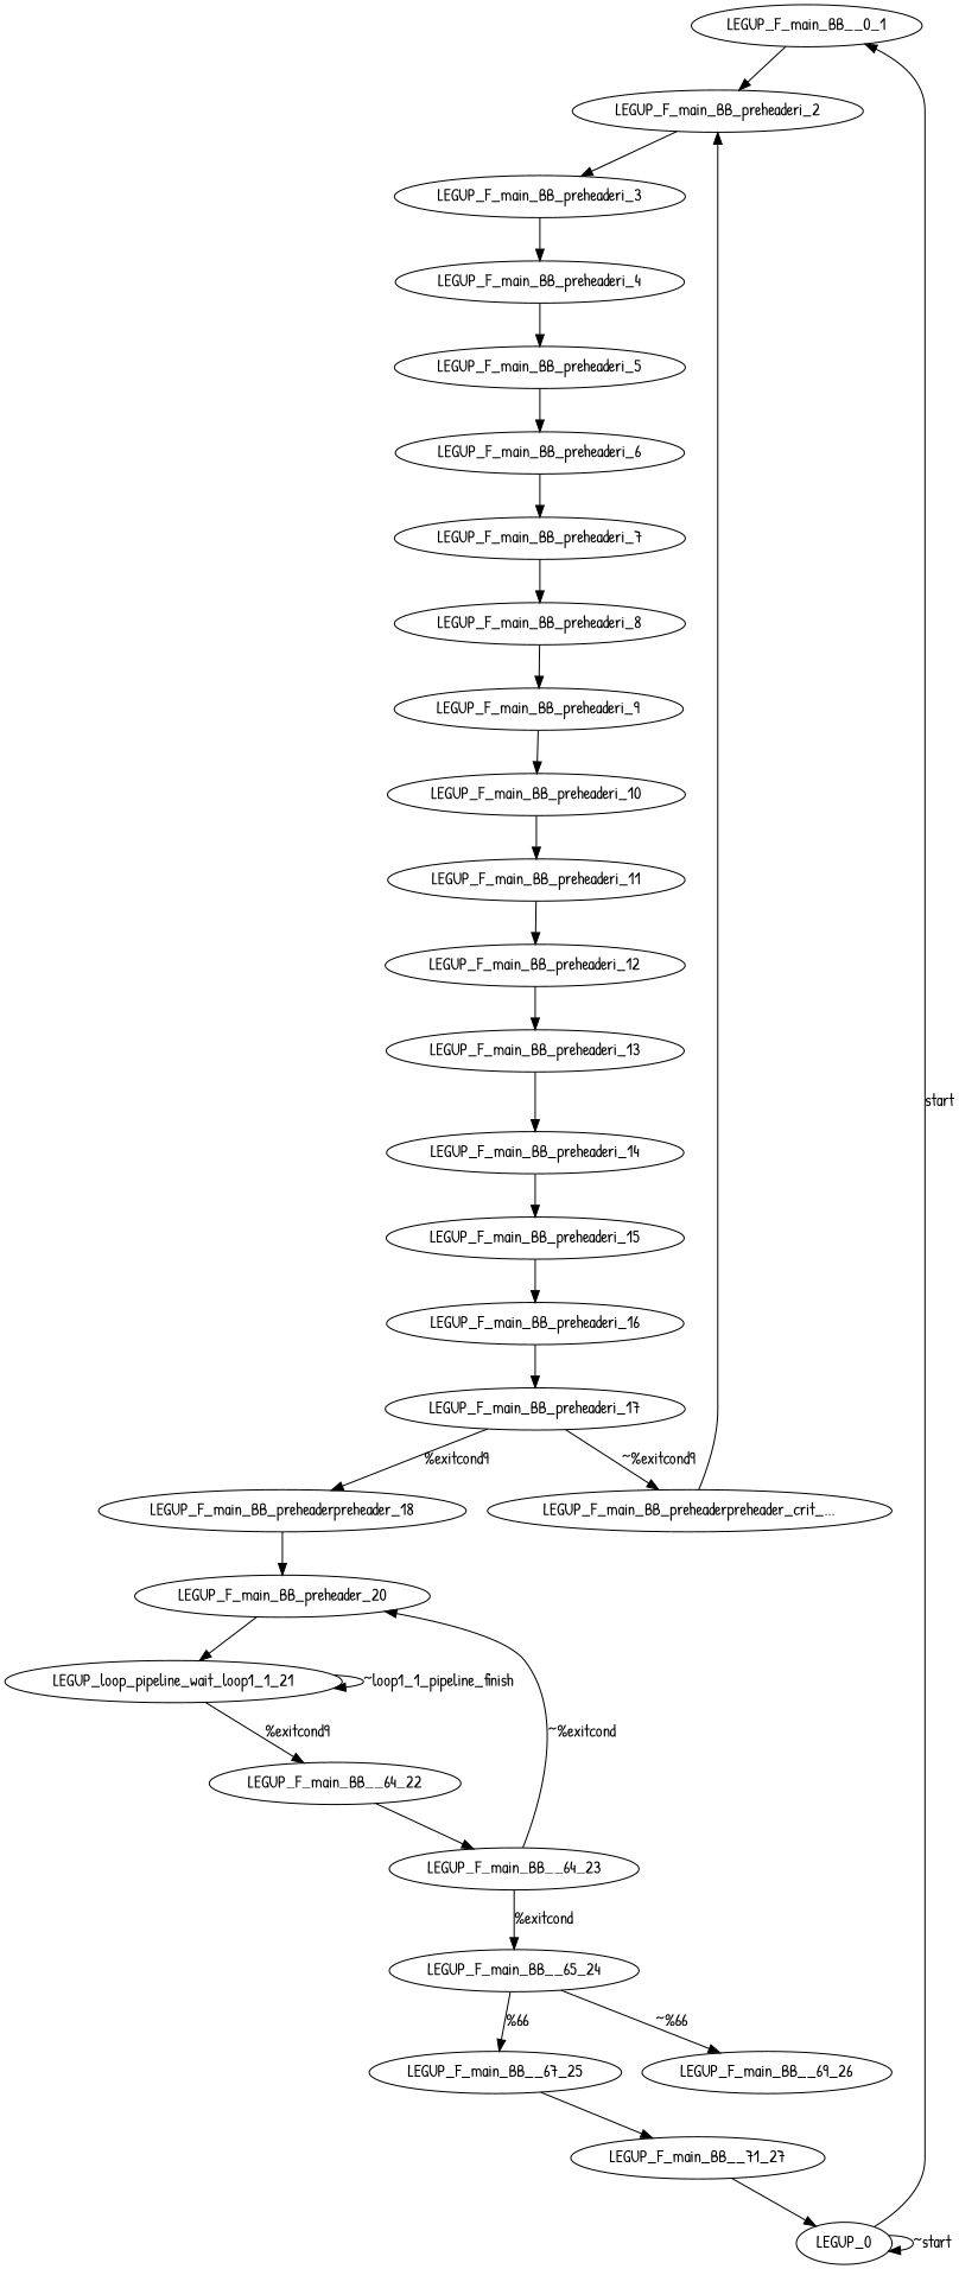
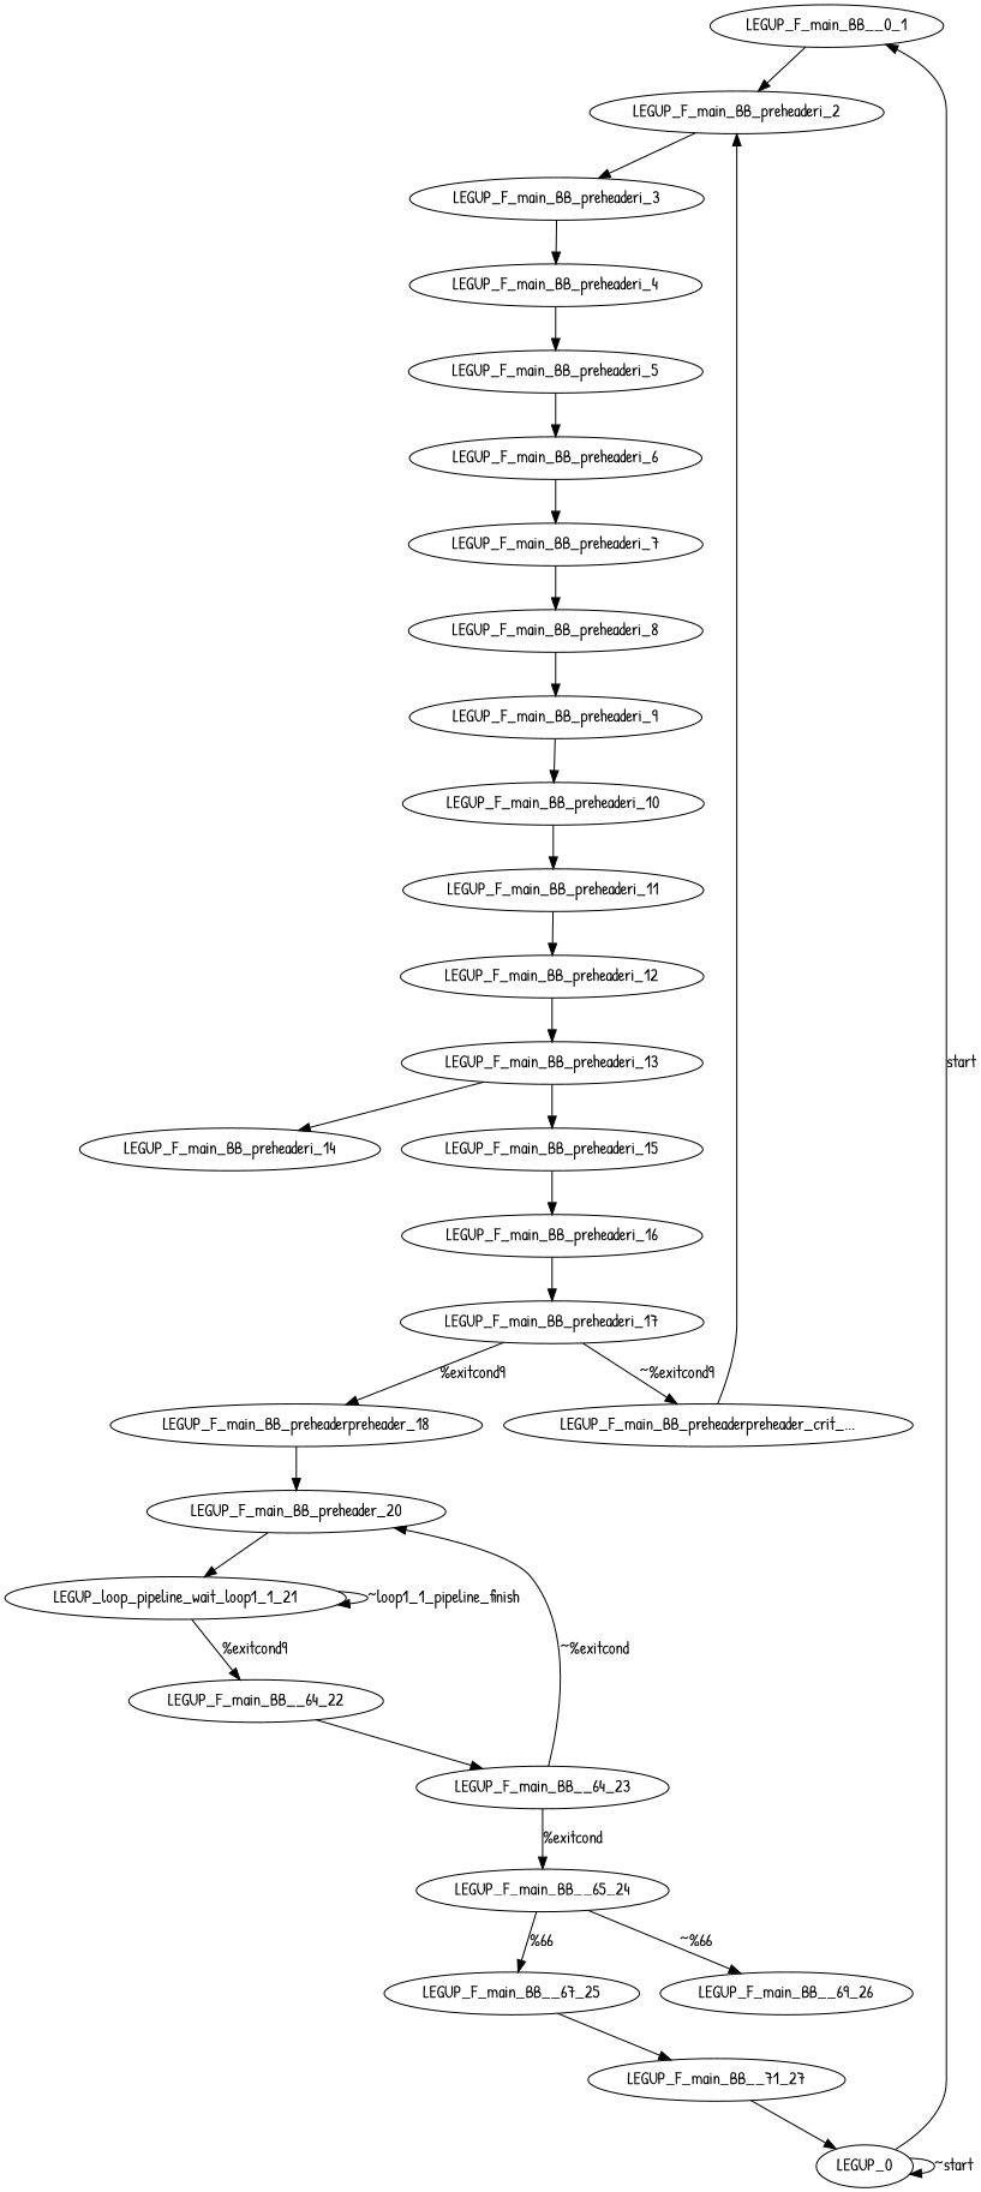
  digraph {
    fontname="Patrick Hand"
    node [fontname="Patrick Hand"]
    edge [fontname="Patrick Hand"]
    n1 [label=LEGUP_F_main_BB__0_1]
    n2 [label=LEGUP_F_main_BB_preheaderi_2]
    n3 [label=LEGUP_F_main_BB_preheaderi_3]
    n4 [label=LEGUP_0]
    n5 [label=LEGUP_F_main_BB_preheaderi_4]
    n6 [label=LEGUP_F_main_BB_preheaderi_5]
    n7 [label=LEGUP_F_main_BB_preheaderi_6]
    n8 [label=LEGUP_F_main_BB_preheaderi_7]
    n9 [label=LEGUP_F_main_BB_preheaderi_8]
    n10 [label=LEGUP_F_main_BB_preheaderi_9]
    n11 [label=LEGUP_F_main_BB_preheaderi_10]
    n12 [label=LEGUP_F_main_BB_preheaderi_11]
    n13 [label=LEGUP_F_main_BB_preheaderi_12]
    n14 [label=LEGUP_F_main_BB_preheaderi_13]
    n15 [label=LEGUP_F_main_BB_preheaderi_14]
    n16 [label=LEGUP_F_main_BB_preheaderi_15]
    n17 [label=LEGUP_F_main_BB_preheaderi_16]
    n18 [label=LEGUP_F_main_BB_preheaderi_17]
    n19 [label=LEGUP_F_main_BB_preheaderpreheader_18]
    n20 [label="LEGUP_F_main_BB_preheaderpreheader_crit_..."]
    n21 [label=LEGUP_F_main_BB_preheader_20]
    n22 [label=LEGUP_loop_pipeline_wait_loop1_1_21]
    n23 [label=LEGUP_F_main_BB__64_22]
    n24 [label=LEGUP_F_main_BB__64_23]
    n25 [label=LEGUP_F_main_BB__65_24]
    n26 [label=LEGUP_F_main_BB__67_25]
    n27 [label=LEGUP_F_main_BB__69_26]
    n28 [label=LEGUP_F_main_BB__71_27]
    n1 -> n2
    n2 -> n3
    n3 -> n5
    n4 -> n1 [label=start]
    n4 -> n4 [label="~start"]
    n5 -> n6
    n6 -> n7
    n7 -> n8
    n8 -> n9
    n9 -> n10
    n10 -> n11
    n11 -> n12
    n12 -> n13
    n13 -> n14
    n14 -> n15
-   n15 -> n16
+   n14 -> n16
    n16 -> n17
    n17 -> n18
    n18 -> n19 [label="%exitcond9"]
    n18 -> n20 [label="~%exitcond9"]
    n19 -> n21
    n20 -> n2
    n21 -> n22
    n22 -> n22 [label="~loop1_1_pipeline_finish"]
    n22 -> n23 [label="%exitcond9"]
    n23 -> n24
    n24 -> n21 [label="~%exitcond"]
    n24 -> n25 [label="%exitcond"]
    n25 -> n26 [label="%66"]
    n25 -> n27 [label="~%66"]
    n26 -> n28
    n28 -> n4
  }
